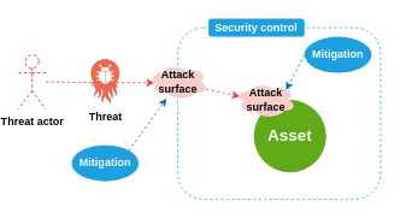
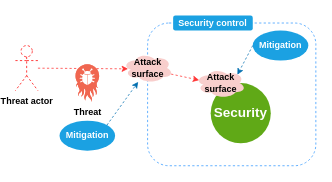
  <mxCell id="0" />
  <mxCell id="1" parent="0" />
  <mxCell id="2" value="" style="rounded=1;whiteSpace=wrap;html=1;shadow=0;glass=0;sketch=0;fillColor=#ffffff;dashed=1;strokeColor=#3399FF;" parent="1" vertex="1"><mxGeometry x="196" y="30" width="224" height="190" as="geometry" /></mxCell>
- <mxCell id="3" value="&lt;b&gt;&lt;font style=&quot;font-size: 18px&quot;&gt;Asset&lt;/font&gt;&lt;/b&gt;" style="strokeWidth=2;html=1;shape=mxgraph.flowchart.start_2;whiteSpace=wrap;rounded=0;shadow=0;glass=0;sketch=0;fontColor=#ffffff;fillColor=#60a917;strokeColor=none;" parent="1" vertex="1"><mxGeometry x="280" y="110" width="80" height="80" as="geometry" /></mxCell>
+ <mxCell id="3" value="&lt;b&gt;&lt;font style=&quot;font-size: 18px&quot;&gt;Security&lt;/font&gt;&lt;/b&gt;" style="strokeWidth=2;html=1;shape=mxgraph.flowchart.start_2;whiteSpace=wrap;rounded=0;shadow=0;glass=0;sketch=0;fontColor=#ffffff;fillColor=#60a917;strokeColor=none;" parent="1" vertex="1"><mxGeometry x="280" y="110" width="80" height="80" as="geometry" /></mxCell>
  <mxCell id="4" value="Threat actor" style="shape=umlActor;verticalLabelPosition=bottom;verticalAlign=top;html=1;rounded=0;shadow=0;glass=0;dashed=1;sketch=0;strokeColor=#FF0000;fillColor=#ffffff;labelBackgroundColor=none;fontStyle=1" parent="1" vertex="1"><mxGeometry x="20" y="60" width="30" height="60" as="geometry" /></mxCell>
  <mxCell id="5" value="" style="endArrow=classic;html=1;fillColor=#f8cecc;strokeColor=#FF3333;dashed=1;" parent="1" source="4" edge="1"><mxGeometry width="50" height="50" relative="1" as="geometry"><mxPoint x="260" y="130" as="sourcePoint" /><mxPoint x="170" y="91" as="targetPoint" /></mxGeometry></mxCell>
- <mxCell id="6" value="Threat" style="verticalLabelPosition=bottom;html=1;fillColor=#F06650;strokeColor=#ffffff;verticalAlign=top;align=center;points=[];pointerEvents=1;shape=mxgraph.cisco_safe.compositeIcon;bgIcon=threat2;resIcon=mxgraph.cisco_safe.threat.threat_b7;rounded=0;shadow=0;glass=0;dashed=1;sketch=0;fontStyle=1" parent="1" vertex="1"><mxGeometry x="100" y="65" width="31.5" height="50" as="geometry" /></mxCell>
+ <mxCell id="6" value="Threat" style="verticalLabelPosition=bottom;html=1;fillColor=#F06650;strokeColor=#ffffff;verticalAlign=top;align=center;points=[];pointerEvents=1;shape=mxgraph.cisco_safe.compositeIcon;bgIcon=threat2;resIcon=mxgraph.cisco_safe.threat.threat_b7;rounded=0;shadow=0;glass=0;dashed=1;sketch=0;fontStyle=1" parent="1" vertex="1"><mxGeometry x="100" y="85" width="31.5" height="50" as="geometry" /></mxCell>
  <mxCell id="7" value="Security control" style="text;html=1;align=center;verticalAlign=middle;whiteSpace=wrap;rounded=1;shadow=0;glass=0;dashed=1;labelBackgroundColor=none;sketch=0;fontStyle=1;fillColor=#1ba1e2;fontColor=#FFFFFF;" parent="1" vertex="1"><mxGeometry x="230" y="20" width="106" height="20" as="geometry" /></mxCell>
  <mxCell id="8" value="Attack surface" style="ellipse;shape=cloud;whiteSpace=wrap;html=1;rounded=0;shadow=0;glass=0;dashed=1;labelBackgroundColor=none;sketch=0;fillColor=#f8cecc;strokeColor=none;fontStyle=1;" parent="1" vertex="1"><mxGeometry x="163.33" y="70" width="66.67" height="40" as="geometry" /></mxCell>
  <mxCell id="9" value="Attack surface" style="ellipse;shape=cloud;whiteSpace=wrap;html=1;rounded=0;shadow=0;glass=0;dashed=1;labelBackgroundColor=none;sketch=0;fillColor=#f8cecc;strokeColor=none;fontStyle=1;" parent="1" vertex="1"><mxGeometry x="260" y="90" width="66.67" height="40" as="geometry" /></mxCell>
  <mxCell id="10" value="" style="endArrow=classic;html=1;strokeColor=#FF3333;fontColor=#FFFFFF;exitX=0.96;exitY=0.7;exitDx=0;exitDy=0;exitPerimeter=0;entryX=0.07;entryY=0.4;entryDx=0;entryDy=0;entryPerimeter=0;dashed=1;" parent="1" source="8" target="9" edge="1"><mxGeometry width="50" height="50" relative="1" as="geometry"><mxPoint x="260" y="110" as="sourcePoint" /><mxPoint x="310" y="60" as="targetPoint" /></mxGeometry></mxCell>
  <mxCell id="11" value="&lt;b&gt;&lt;font color=&quot;#ffffff&quot;&gt;Mitigation&lt;/font&gt;&lt;/b&gt;" style="ellipse;whiteSpace=wrap;html=1;rounded=0;shadow=0;glass=0;dashed=1;labelBackgroundColor=none;sketch=0;fillColor=#1ba1e2;fontColor=#ffffff;strokeColor=none;" parent="1" vertex="1"><mxGeometry x="78.75" y="160" width="74" height="40" as="geometry" /></mxCell>
  <mxCell id="12" value="&lt;b&gt;&lt;font color=&quot;#ffffff&quot;&gt;Mitigation&lt;/font&gt;&lt;/b&gt;" style="ellipse;whiteSpace=wrap;html=1;rounded=0;shadow=0;glass=0;dashed=1;labelBackgroundColor=none;sketch=0;fillColor=#1ba1e2;fontColor=#ffffff;strokeColor=none;" parent="1" vertex="1"><mxGeometry x="336" y="40" width="74" height="40" as="geometry" /></mxCell>
  <mxCell id="13" value="" style="endArrow=classic;html=1;strokeColor=#006EAF;fontColor=#FFFFFF;exitX=0;exitY=0.5;exitDx=0;exitDy=0;entryX=0.834;entryY=0.221;entryDx=0;entryDy=0;entryPerimeter=0;dashed=1;fillColor=#1ba1e2;" parent="1" source="12" target="9" edge="1"><mxGeometry width="50" height="50" relative="1" as="geometry"><mxPoint x="237.333" y="108" as="sourcePoint" /><mxPoint x="274.667" y="96" as="targetPoint" /></mxGeometry></mxCell>
  <mxCell id="14" value="" style="endArrow=classic;html=1;strokeColor=#006EAF;fontColor=#FFFFFF;exitX=1;exitY=0;exitDx=0;exitDy=0;dashed=1;fillColor=#1ba1e2;" parent="1" source="11" target="8" edge="1"><mxGeometry width="50" height="50" relative="1" as="geometry"><mxPoint x="346" y="70" as="sourcePoint" /><mxPoint x="325.603" y="88.84" as="targetPoint" /></mxGeometry></mxCell>
